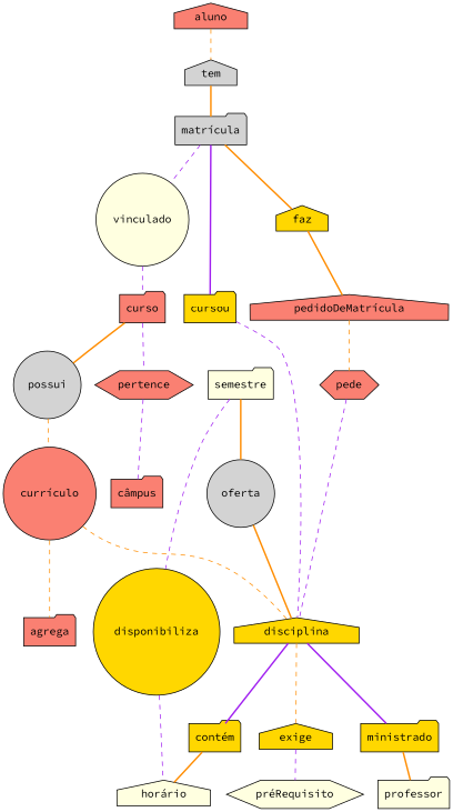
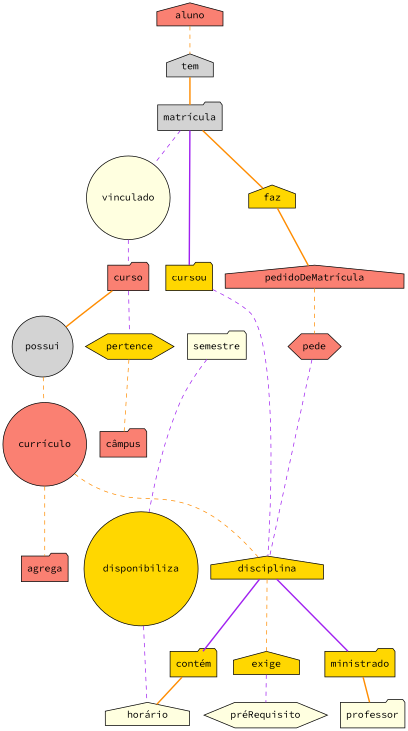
  graph {
    fontname="Source Code Pro"
    node [fillcolor=salmon fontname="Source Code Pro" shape=folder style=filled]
    edge [color=darkorange fontname="Source Code Pro" style=dashed]
    aluno [shape=house]
    tem [fillcolor=lightgrey shape=house]
    "matrícula" [fillcolor=lightgrey]
    cursou [fillcolor=gold]
    faz [fillcolor=gold shape=house]
    vinculado [fillcolor=lightyellow shape=circle]
    disciplina [fillcolor=gold shape=house]
    "pedidoDeMatrícula" [shape=house]
    curso
    ministrado [fillcolor=gold]
    "contém" [fillcolor=gold]
    exige [fillcolor=gold shape=house]
    professor [fillcolor=lightyellow]
    "horário" [fillcolor=lightyellow shape=house]
    "préRequisito" [fillcolor=lightyellow shape=hexagon]
    pede [shape=hexagon]
-   pertence [shape=hexagon]
+   pertence [fillcolor=gold shape=hexagon]
    possui [fillcolor=lightgrey shape=circle]
    "câmpus"
    "currículo" [shape=circle]
    agrega
    semestre [fillcolor=lightyellow]
-   oferta [fillcolor=lightgrey shape=circle]
    disponibiliza [fillcolor=gold shape=circle]
    aluno -- tem
    tem -- "matrícula" [style=bold]
    "matrícula" -- cursou [color=purple style=bold]
    "matrícula" -- faz [style=bold]
    "matrícula" -- vinculado [color=purple]
    cursou -- disciplina [color=purple]
    faz -- "pedidoDeMatrícula" [style=bold]
    vinculado -- curso [color=purple]
    disciplina -- ministrado [color=purple style=bold]
    disciplina -- "contém" [color=purple style=bold]
    disciplina -- exige
    "pedidoDeMatrícula" -- pede
    curso -- pertence [color=purple]
    curso -- possui [style=bold]
    ministrado -- professor [style=bold]
    "contém" -- "horário" [style=bold]
    exige -- "préRequisito" [color=purple]
    pede -- disciplina [color=purple]
-   pertence -- "câmpus" [color=purple]
+   pertence -- "câmpus"
    possui -- "currículo"
    "currículo" -- disciplina
    "currículo" -- agrega
-   semestre -- oferta [style=bold]
    semestre -- disponibiliza [color=purple]
-   oferta -- disciplina [style=bold]
    disponibiliza -- "horário" [color=purple]
  }
